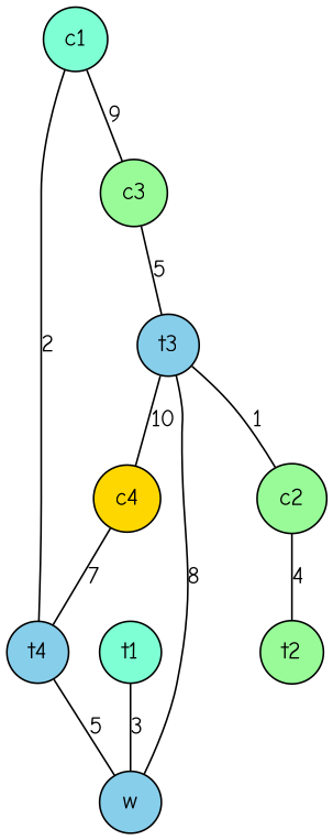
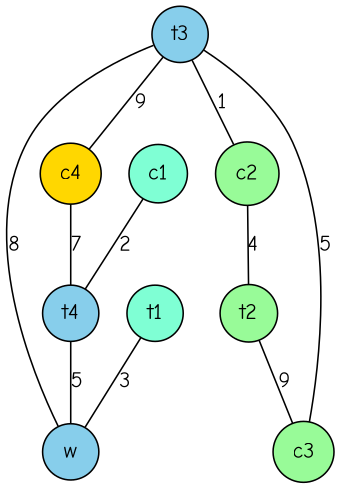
  graph {
    fontname="Comic Neue"
    node [fillcolor=skyblue fontname="Comic Neue" shape=circle style=filled]
    edge [fontname="Comic Neue"]
    c1 [fillcolor=aquamarine]
    t4
    t1 [fillcolor=aquamarine]
    w
    c2 [fillcolor=palegreen]
    t2 [fillcolor=palegreen]
    c3 [fillcolor=palegreen]
    t3
    c4 [fillcolor=gold]
    c1 -- t4 [label=2]
    t4 -- w [label=5]
    t1 -- w [label=3]
    c2 -- t2 [label=4]
-   c1 -- c3 [label=9]
+   t2 -- c3 [label=9]
    c3 -- t3 [label=5]
    t3 -- w [label=8]
    t3 -- c2 [label=1]
-   t3 -- c4 [label=10]
+   t3 -- c4 [label=9]
    c4 -- t4 [label=7]
  }
